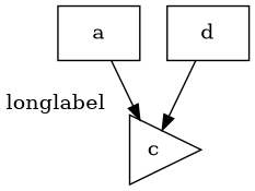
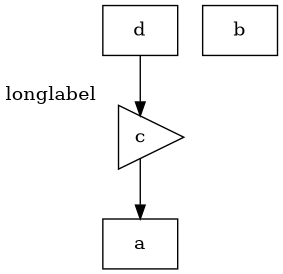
  digraph {
    forcelabels=true
    node [shape=box]
    c [labeldistance=2.5 orientation=-90 shape=triangle xlabel=longlabel]
    a
+   b
    d
-   a -> c
+   c -> a
    d -> c
  }
